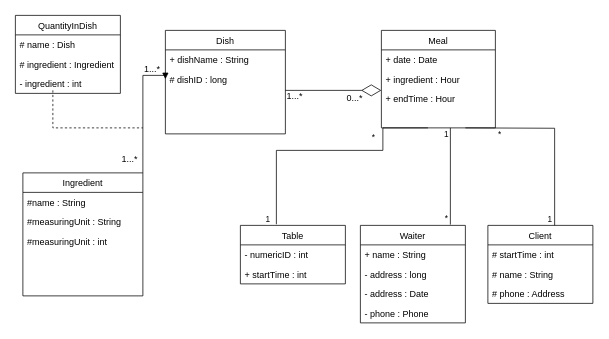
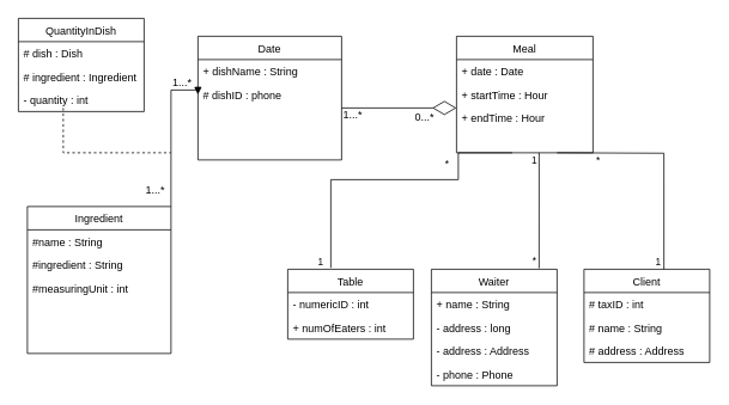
  <mxCell id="0" />
  <mxCell id="1" parent="0" />
- <mxCell id="2" value="Dish" style="swimlane;fontStyle=0;align=center;verticalAlign=top;childLayout=stackLayout;horizontal=1;startSize=26;horizontalStack=0;resizeParent=1;resizeLast=0;collapsible=1;marginBottom=0;rounded=0;shadow=0;strokeWidth=1;" parent="1" vertex="1"><mxGeometry x="220" y="40" width="160" height="138" as="geometry"><mxRectangle x="230" y="140" width="160" height="26" as="alternateBounds" /></mxGeometry></mxCell>
+ <mxCell id="2" value="Date" style="swimlane;fontStyle=0;align=center;verticalAlign=top;childLayout=stackLayout;horizontal=1;startSize=26;horizontalStack=0;resizeParent=1;resizeLast=0;collapsible=1;marginBottom=0;rounded=0;shadow=0;strokeWidth=1;" parent="1" vertex="1"><mxGeometry x="220" y="40" width="160" height="138" as="geometry"><mxRectangle x="230" y="140" width="160" height="26" as="alternateBounds" /></mxGeometry></mxCell>
  <mxCell id="3" value="+ dishName : String" style="text;align=left;verticalAlign=top;spacingLeft=4;spacingRight=4;overflow=hidden;rotatable=0;points=[[0,0.5],[1,0.5]];portConstraint=eastwest;" parent="2" vertex="1"><mxGeometry y="26" width="160" height="26" as="geometry" /></mxCell>
- <mxCell id="4" value="# dishID : long" style="text;align=left;verticalAlign=top;spacingLeft=4;spacingRight=4;overflow=hidden;rotatable=0;points=[[0,0.5],[1,0.5]];portConstraint=eastwest;rounded=0;shadow=0;html=0;" parent="2" vertex="1"><mxGeometry y="52" width="160" height="26" as="geometry" /></mxCell>
+ <mxCell id="4" value="# dishID : phone" style="text;align=left;verticalAlign=top;spacingLeft=4;spacingRight=4;overflow=hidden;rotatable=0;points=[[0,0.5],[1,0.5]];portConstraint=eastwest;rounded=0;shadow=0;html=0;" parent="2" vertex="1"><mxGeometry y="52" width="160" height="26" as="geometry" /></mxCell>
  <mxCell id="5" value="Ingredient" style="swimlane;fontStyle=0;align=center;verticalAlign=top;childLayout=stackLayout;horizontal=1;startSize=26;horizontalStack=0;resizeParent=1;resizeLast=0;collapsible=1;marginBottom=0;rounded=0;shadow=0;strokeWidth=1;" parent="1" vertex="1"><mxGeometry x="30" y="230" width="160" height="164" as="geometry"><mxRectangle x="130" y="380" width="160" height="26" as="alternateBounds" /></mxGeometry></mxCell>
  <mxCell id="6" value="#name : String" style="text;align=left;verticalAlign=top;spacingLeft=4;spacingRight=4;overflow=hidden;rotatable=0;points=[[0,0.5],[1,0.5]];portConstraint=eastwest;" parent="5" vertex="1"><mxGeometry y="26" width="160" height="26" as="geometry" /></mxCell>
- <mxCell id="7" value="#measuringUnit : String" style="text;align=left;verticalAlign=top;spacingLeft=4;spacingRight=4;overflow=hidden;rotatable=0;points=[[0,0.5],[1,0.5]];portConstraint=eastwest;rounded=0;shadow=0;html=0;" parent="5" vertex="1"><mxGeometry y="52" width="160" height="26" as="geometry" /></mxCell>
+ <mxCell id="7" value="#ingredient : String" style="text;align=left;verticalAlign=top;spacingLeft=4;spacingRight=4;overflow=hidden;rotatable=0;points=[[0,0.5],[1,0.5]];portConstraint=eastwest;rounded=0;shadow=0;html=0;" parent="5" vertex="1"><mxGeometry y="52" width="160" height="26" as="geometry" /></mxCell>
  <mxCell id="8" value="#measuringUnit : int" style="text;align=left;verticalAlign=top;spacingLeft=4;spacingRight=4;overflow=hidden;rotatable=0;points=[[0,0.5],[1,0.5]];portConstraint=eastwest;rounded=0;shadow=0;html=0;" vertex="1" parent="5"><mxGeometry y="78" width="160" height="26" as="geometry" /></mxCell>
  <mxCell id="9" value="Meal" style="swimlane;fontStyle=0;align=center;verticalAlign=top;childLayout=stackLayout;horizontal=1;startSize=26;horizontalStack=0;resizeParent=1;resizeLast=0;collapsible=1;marginBottom=0;rounded=0;shadow=0;strokeWidth=1;" parent="1" vertex="1"><mxGeometry x="508" y="40" width="152" height="130" as="geometry"><mxRectangle x="550" y="140" width="160" height="26" as="alternateBounds" /></mxGeometry></mxCell>
  <mxCell id="10" value="+ date : Date" style="text;align=left;verticalAlign=top;spacingLeft=4;spacingRight=4;overflow=hidden;rotatable=0;points=[[0,0.5],[1,0.5]];portConstraint=eastwest;" parent="9" vertex="1"><mxGeometry y="26" width="152" height="26" as="geometry" /></mxCell>
- <mxCell id="11" value="+ ingredient : Hour" style="text;align=left;verticalAlign=top;spacingLeft=4;spacingRight=4;overflow=hidden;rotatable=0;points=[[0,0.5],[1,0.5]];portConstraint=eastwest;rounded=0;shadow=0;html=0;" parent="9" vertex="1"><mxGeometry y="52" width="152" height="26" as="geometry" /></mxCell>
+ <mxCell id="11" value="+ startTime : Hour" style="text;align=left;verticalAlign=top;spacingLeft=4;spacingRight=4;overflow=hidden;rotatable=0;points=[[0,0.5],[1,0.5]];portConstraint=eastwest;rounded=0;shadow=0;html=0;" parent="9" vertex="1"><mxGeometry y="52" width="152" height="26" as="geometry" /></mxCell>
  <mxCell id="12" value="+ endTime : Hour" style="text;align=left;verticalAlign=top;spacingLeft=4;spacingRight=4;overflow=hidden;rotatable=0;points=[[0,0.5],[1,0.5]];portConstraint=eastwest;rounded=0;shadow=0;html=0;" parent="9" vertex="1"><mxGeometry y="78" width="152" height="26" as="geometry" /></mxCell>
  <mxCell id="13" value="" style="endArrow=none;html=1;edgeStyle=orthogonalEdgeStyle;rounded=0;exitX=0.343;exitY=-0.019;exitDx=0;exitDy=0;exitPerimeter=0;" edge="1" parent="9" source="34"><mxGeometry relative="1" as="geometry"><mxPoint x="-98" y="130" as="sourcePoint" /><mxPoint x="62" y="130" as="targetPoint" /><Array as="points"><mxPoint x="-140" y="160" /><mxPoint x="2" y="160" /><mxPoint x="2" y="130" /></Array></mxGeometry></mxCell>
  <mxCell id="14" value="" style="endArrow=diamondThin;endFill=0;endSize=24;html=1;rounded=0;exitX=1;exitY=1.077;exitDx=0;exitDy=0;exitPerimeter=0;" edge="1" parent="1" source="4"><mxGeometry width="160" relative="1" as="geometry"><mxPoint x="348" y="120" as="sourcePoint" /><mxPoint x="508" y="120" as="targetPoint" /></mxGeometry></mxCell>
  <mxCell id="15" value="1...*" style="resizable=0;align=left;verticalAlign=bottom;labelBackgroundColor=none;fontSize=12;" connectable="0" vertex="1" parent="1"><mxGeometry x="380" y="136" as="geometry" /></mxCell>
  <mxCell id="16" value="0...*" style="resizable=0;align=left;verticalAlign=bottom;labelBackgroundColor=none;fontSize=12;fillColor=#ffe6cc;" connectable="0" vertex="1" parent="1"><mxGeometry x="460" y="138" as="geometry" /></mxCell>
  <mxCell id="17" value="" style="endArrow=block;html=1;edgeStyle=orthogonalEdgeStyle;rounded=0;entryX=0;entryY=0.5;entryDx=0;entryDy=0;" edge="1" parent="1" source="5" target="4"><mxGeometry relative="1" as="geometry"><mxPoint x="90" y="220" as="sourcePoint" /><mxPoint x="240" y="100" as="targetPoint" /><Array as="points"><mxPoint x="190" y="100" /><mxPoint x="220" y="100" /></Array></mxGeometry></mxCell>
  <mxCell id="18" value="1...*" style="resizable=0;align=left;verticalAlign=bottom;labelBackgroundColor=none;fontSize=12;" connectable="0" vertex="1" parent="1"><mxGeometry x="160" y="220" as="geometry" /></mxCell>
  <mxCell id="19" value="1...*" style="resizable=0;align=left;verticalAlign=bottom;labelBackgroundColor=none;fontSize=12;" connectable="0" vertex="1" parent="1"><mxGeometry x="190" y="100" as="geometry" /></mxCell>
  <mxCell id="20" value="QuantityInDish" style="swimlane;fontStyle=0;childLayout=stackLayout;horizontal=1;startSize=26;fillColor=none;horizontalStack=0;resizeParent=1;resizeParentMax=0;resizeLast=0;collapsible=1;marginBottom=0;" vertex="1" parent="1"><mxGeometry x="20" y="20" width="140" height="104" as="geometry" /></mxCell>
- <mxCell id="21" value="# name : Dish" style="text;strokeColor=none;fillColor=none;align=left;verticalAlign=top;spacingLeft=4;spacingRight=4;overflow=hidden;rotatable=0;points=[[0,0.5],[1,0.5]];portConstraint=eastwest;" vertex="1" parent="20"><mxGeometry y="26" width="140" height="26" as="geometry" /></mxCell>
+ <mxCell id="21" value="# dish : Dish" style="text;strokeColor=none;fillColor=none;align=left;verticalAlign=top;spacingLeft=4;spacingRight=4;overflow=hidden;rotatable=0;points=[[0,0.5],[1,0.5]];portConstraint=eastwest;" vertex="1" parent="20"><mxGeometry y="26" width="140" height="26" as="geometry" /></mxCell>
  <mxCell id="22" value="# ingredient : Ingredient" style="text;strokeColor=none;fillColor=none;align=left;verticalAlign=top;spacingLeft=4;spacingRight=4;overflow=hidden;rotatable=0;points=[[0,0.5],[1,0.5]];portConstraint=eastwest;" vertex="1" parent="20"><mxGeometry y="52" width="140" height="26" as="geometry" /></mxCell>
- <mxCell id="23" value="- ingredient : int" style="text;strokeColor=none;fillColor=none;align=left;verticalAlign=top;spacingLeft=4;spacingRight=4;overflow=hidden;rotatable=0;points=[[0,0.5],[1,0.5]];portConstraint=eastwest;" vertex="1" parent="20"><mxGeometry y="78" width="140" height="26" as="geometry" /></mxCell>
+ <mxCell id="23" value="- quantity : int" style="text;strokeColor=none;fillColor=none;align=left;verticalAlign=top;spacingLeft=4;spacingRight=4;overflow=hidden;rotatable=0;points=[[0,0.5],[1,0.5]];portConstraint=eastwest;" vertex="1" parent="20"><mxGeometry y="78" width="140" height="26" as="geometry" /></mxCell>
  <mxCell id="24" value="" style="endArrow=none;html=1;edgeStyle=orthogonalEdgeStyle;rounded=0;exitX=0.357;exitY=0.846;exitDx=0;exitDy=0;exitPerimeter=0;dashed=1;" edge="1" parent="1" source="23"><mxGeometry relative="1" as="geometry"><mxPoint x="70" y="130" as="sourcePoint" /><mxPoint x="190" y="170" as="targetPoint" /><Array as="points"><mxPoint x="70" y="170" /></Array></mxGeometry></mxCell>
  <mxCell id="25" value="Waiter" style="swimlane;fontStyle=0;childLayout=stackLayout;horizontal=1;startSize=26;fillColor=none;horizontalStack=0;resizeParent=1;resizeParentMax=0;resizeLast=0;collapsible=1;marginBottom=0;" vertex="1" parent="1"><mxGeometry x="480" y="300" width="140" height="130" as="geometry" /></mxCell>
  <mxCell id="26" value="+ name : String" style="text;strokeColor=none;fillColor=none;align=left;verticalAlign=top;spacingLeft=4;spacingRight=4;overflow=hidden;rotatable=0;points=[[0,0.5],[1,0.5]];portConstraint=eastwest;" vertex="1" parent="25"><mxGeometry y="26" width="140" height="26" as="geometry" /></mxCell>
  <mxCell id="27" value="- address : long" style="text;strokeColor=none;fillColor=none;align=left;verticalAlign=top;spacingLeft=4;spacingRight=4;overflow=hidden;rotatable=0;points=[[0,0.5],[1,0.5]];portConstraint=eastwest;" vertex="1" parent="25"><mxGeometry y="52" width="140" height="26" as="geometry" /></mxCell>
- <mxCell id="28" value="- address : Date" style="text;strokeColor=none;fillColor=none;align=left;verticalAlign=top;spacingLeft=4;spacingRight=4;overflow=hidden;rotatable=0;points=[[0,0.5],[1,0.5]];portConstraint=eastwest;" vertex="1" parent="25"><mxGeometry y="78" width="140" height="26" as="geometry" /></mxCell>
+ <mxCell id="28" value="- address : Address" style="text;strokeColor=none;fillColor=none;align=left;verticalAlign=top;spacingLeft=4;spacingRight=4;overflow=hidden;rotatable=0;points=[[0,0.5],[1,0.5]];portConstraint=eastwest;" vertex="1" parent="25"><mxGeometry y="78" width="140" height="26" as="geometry" /></mxCell>
  <mxCell id="29" value="- phone : Phone " style="text;strokeColor=none;fillColor=none;align=left;verticalAlign=top;spacingLeft=4;spacingRight=4;overflow=hidden;rotatable=0;points=[[0,0.5],[1,0.5]];portConstraint=eastwest;" vertex="1" parent="25"><mxGeometry y="104" width="140" height="26" as="geometry" /></mxCell>
  <mxCell id="30" value="Client" style="swimlane;fontStyle=0;childLayout=stackLayout;horizontal=1;startSize=26;fillColor=none;horizontalStack=0;resizeParent=1;resizeParentMax=0;resizeLast=0;collapsible=1;marginBottom=0;" vertex="1" parent="1"><mxGeometry x="650" y="300" width="140" height="104" as="geometry" /></mxCell>
- <mxCell id="31" value="# startTime : int" style="text;strokeColor=none;fillColor=none;align=left;verticalAlign=top;spacingLeft=4;spacingRight=4;overflow=hidden;rotatable=0;points=[[0,0.5],[1,0.5]];portConstraint=eastwest;" vertex="1" parent="30"><mxGeometry y="26" width="140" height="26" as="geometry" /></mxCell>
+ <mxCell id="31" value="# taxID : int" style="text;strokeColor=none;fillColor=none;align=left;verticalAlign=top;spacingLeft=4;spacingRight=4;overflow=hidden;rotatable=0;points=[[0,0.5],[1,0.5]];portConstraint=eastwest;" vertex="1" parent="30"><mxGeometry y="26" width="140" height="26" as="geometry" /></mxCell>
  <mxCell id="32" value="# name : String " style="text;strokeColor=none;fillColor=none;align=left;verticalAlign=top;spacingLeft=4;spacingRight=4;overflow=hidden;rotatable=0;points=[[0,0.5],[1,0.5]];portConstraint=eastwest;" vertex="1" parent="30"><mxGeometry y="52" width="140" height="26" as="geometry" /></mxCell>
- <mxCell id="33" value="# phone : Address" style="text;strokeColor=none;fillColor=none;align=left;verticalAlign=top;spacingLeft=4;spacingRight=4;overflow=hidden;rotatable=0;points=[[0,0.5],[1,0.5]];portConstraint=eastwest;" vertex="1" parent="30"><mxGeometry y="78" width="140" height="26" as="geometry" /></mxCell>
+ <mxCell id="33" value="# address : Address" style="text;strokeColor=none;fillColor=none;align=left;verticalAlign=top;spacingLeft=4;spacingRight=4;overflow=hidden;rotatable=0;points=[[0,0.5],[1,0.5]];portConstraint=eastwest;" vertex="1" parent="30"><mxGeometry y="78" width="140" height="26" as="geometry" /></mxCell>
  <mxCell id="34" value="Table" style="swimlane;fontStyle=0;childLayout=stackLayout;horizontal=1;startSize=26;fillColor=none;horizontalStack=0;resizeParent=1;resizeParentMax=0;resizeLast=0;collapsible=1;marginBottom=0;" vertex="1" parent="1"><mxGeometry x="320" y="300" width="140" height="78" as="geometry" /></mxCell>
  <mxCell id="35" value="- numericID : int" style="text;strokeColor=none;fillColor=none;align=left;verticalAlign=top;spacingLeft=4;spacingRight=4;overflow=hidden;rotatable=0;points=[[0,0.5],[1,0.5]];portConstraint=eastwest;" vertex="1" parent="34"><mxGeometry y="26" width="140" height="26" as="geometry" /></mxCell>
- <mxCell id="36" value="+ startTime : int" style="text;strokeColor=none;fillColor=none;align=left;verticalAlign=top;spacingLeft=4;spacingRight=4;overflow=hidden;rotatable=0;points=[[0,0.5],[1,0.5]];portConstraint=eastwest;" vertex="1" parent="34"><mxGeometry y="52" width="140" height="26" as="geometry" /></mxCell>
+ <mxCell id="36" value="+ numOfEaters : int" style="text;strokeColor=none;fillColor=none;align=left;verticalAlign=top;spacingLeft=4;spacingRight=4;overflow=hidden;rotatable=0;points=[[0,0.5],[1,0.5]];portConstraint=eastwest;" vertex="1" parent="34"><mxGeometry y="52" width="140" height="26" as="geometry" /></mxCell>
  <mxCell id="37" value="" style="endArrow=none;html=1;edgeStyle=orthogonalEdgeStyle;rounded=0;entryX=0.636;entryY=0;entryDx=0;entryDy=0;entryPerimeter=0;" edge="1" parent="1" target="30"><mxGeometry relative="1" as="geometry"><mxPoint x="620" y="170" as="sourcePoint" /><mxPoint x="740" y="260" as="targetPoint" /></mxGeometry></mxCell>
  <mxCell id="38" value="*" style="edgeLabel;resizable=0;html=1;align=left;verticalAlign=bottom;" connectable="0" vertex="1" parent="37"><mxGeometry x="-1" relative="1" as="geometry"><mxPoint x="42" y="17" as="offset" /></mxGeometry></mxCell>
  <mxCell id="39" value="1" style="edgeLabel;resizable=0;html=1;align=right;verticalAlign=bottom;" connectable="0" vertex="1" parent="37"><mxGeometry x="1" relative="1" as="geometry"><mxPoint x="-3" as="offset" /></mxGeometry></mxCell>
  <mxCell id="40" value="" style="endArrow=none;html=1;edgeStyle=orthogonalEdgeStyle;rounded=0;exitX=0.857;exitY=-0.008;exitDx=0;exitDy=0;exitPerimeter=0;" edge="1" parent="1" source="25"><mxGeometry relative="1" as="geometry"><mxPoint x="480" y="244" as="sourcePoint" /><mxPoint x="600" y="170" as="targetPoint" /></mxGeometry></mxCell>
  <mxCell id="41" value="*" style="edgeLabel;resizable=0;html=1;align=left;verticalAlign=bottom;" connectable="0" vertex="1" parent="40"><mxGeometry x="-1" relative="1" as="geometry"><mxPoint x="-9" as="offset" /></mxGeometry></mxCell>
  <mxCell id="42" value="1" style="edgeLabel;resizable=0;html=1;align=right;verticalAlign=bottom;" connectable="0" vertex="1" parent="40"><mxGeometry x="1" relative="1" as="geometry"><mxPoint x="-2" y="17" as="offset" /></mxGeometry></mxCell>
  <mxCell id="43" value="1" style="edgeLabel;resizable=0;html=1;align=right;verticalAlign=bottom;" connectable="0" vertex="1" parent="40"><mxGeometry x="1" relative="1" as="geometry"><mxPoint x="-240" y="130" as="offset" /></mxGeometry></mxCell>
  <mxCell id="44" value="*" style="edgeLabel;resizable=0;html=1;align=right;verticalAlign=bottom;" connectable="0" vertex="1" parent="40"><mxGeometry x="1" relative="1" as="geometry"><mxPoint x="-100" y="20" as="offset" /></mxGeometry></mxCell>
